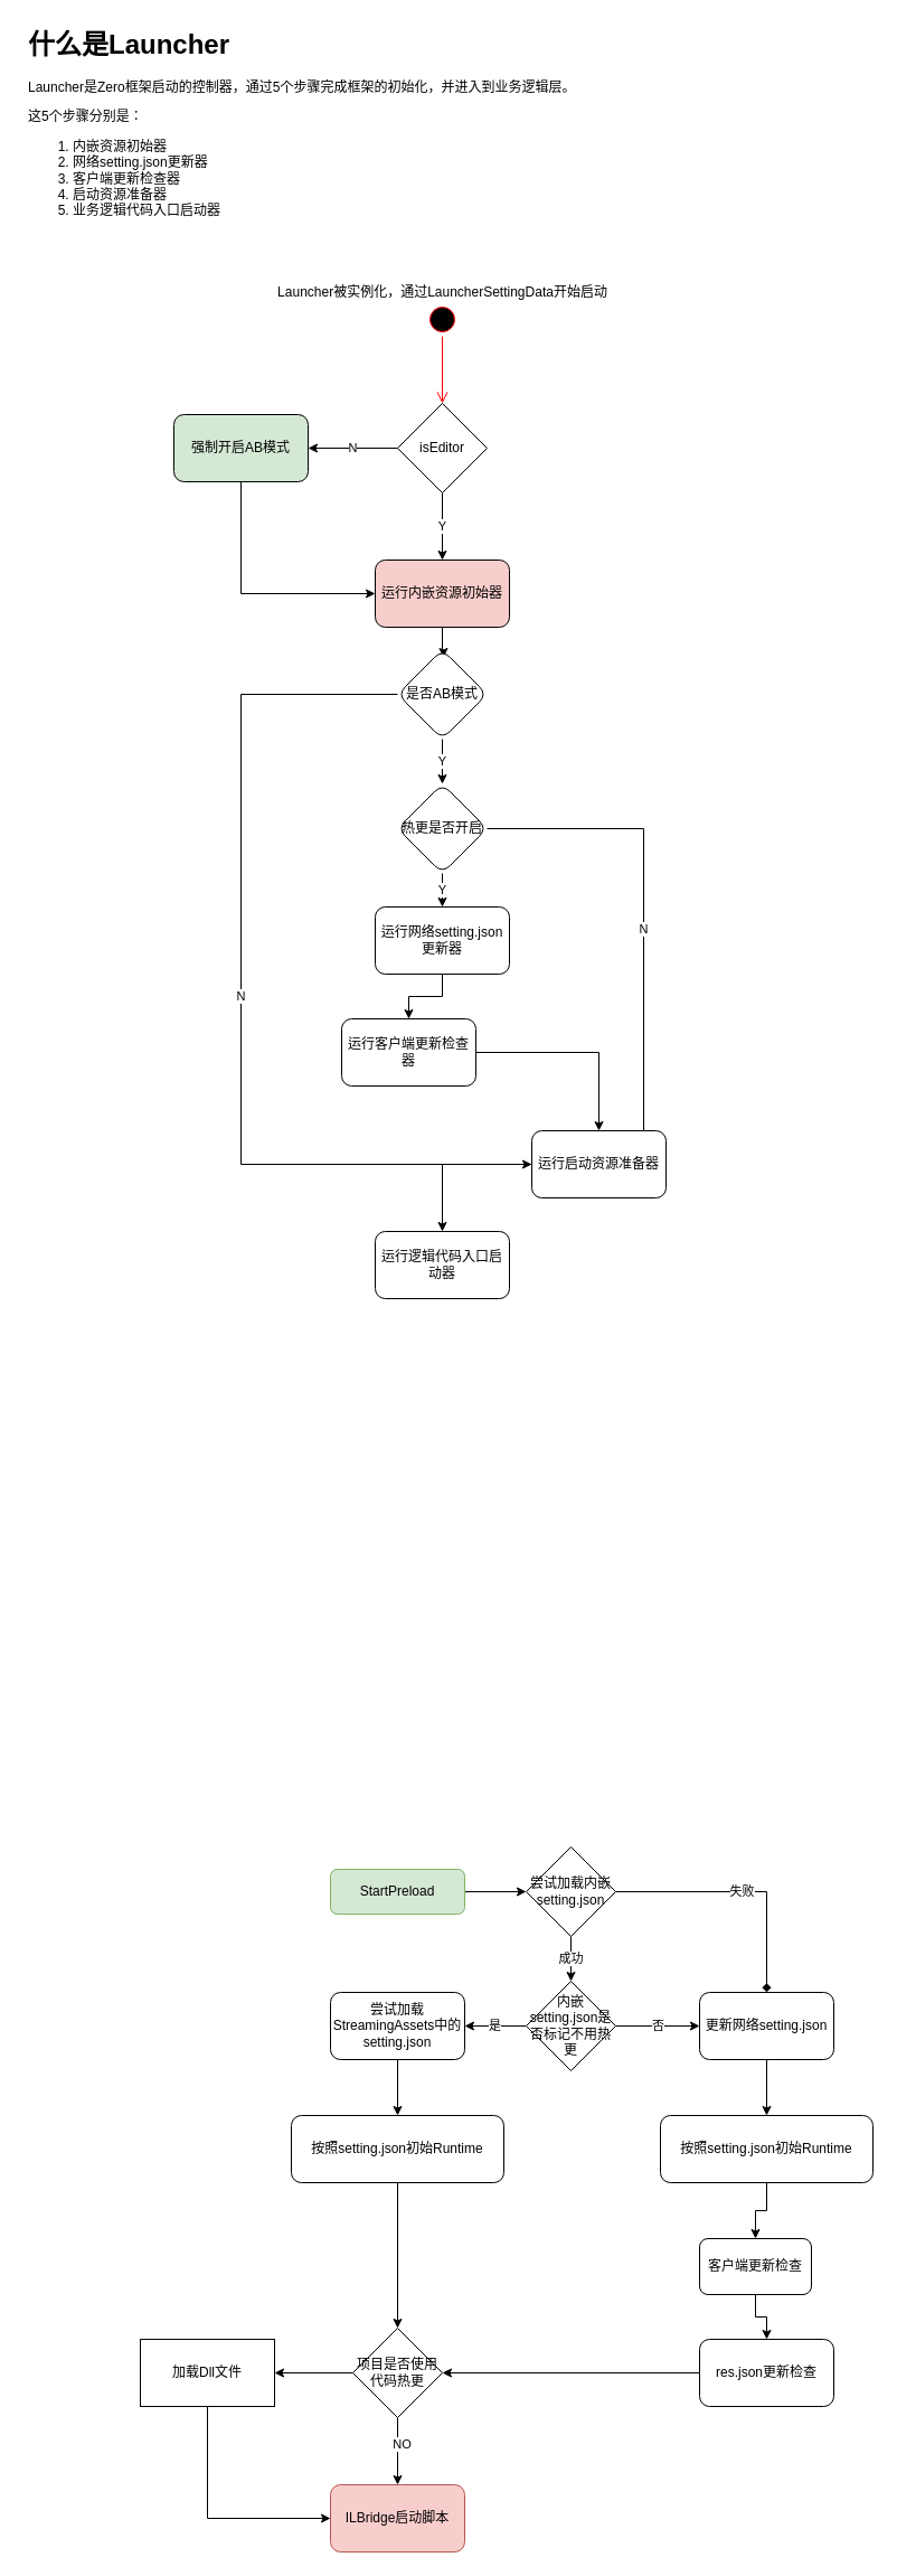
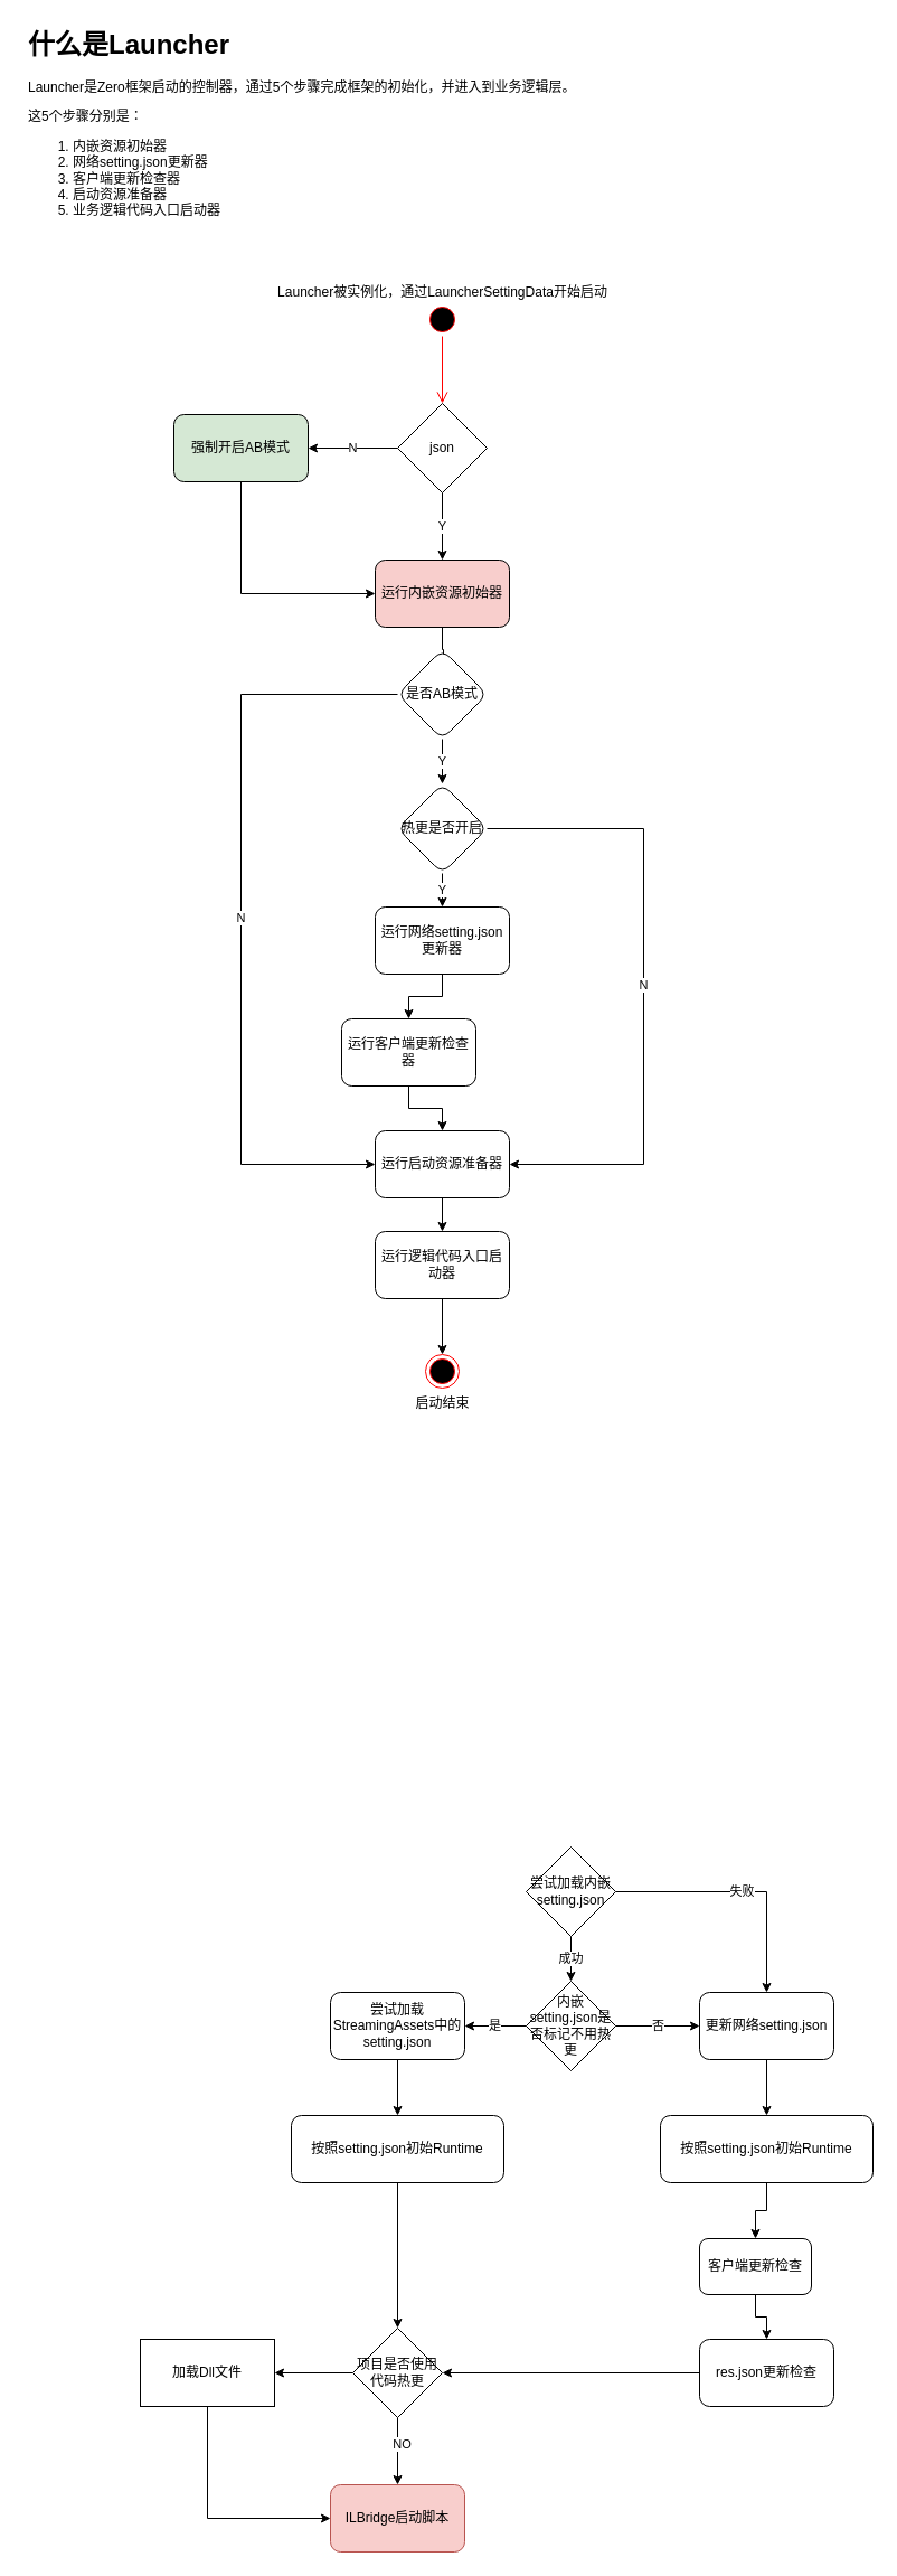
  <mxCell id="0" />
  <mxCell id="1" parent="0" />
- <mxCell id="2" value="" style="edgeStyle=orthogonalEdgeStyle;rounded=0;orthogonalLoop=1;jettySize=auto;html=1;entryX=0;entryY=0.5;entryDx=0;entryDy=0;" parent="1" source="3" target="8" edge="1"><mxGeometry relative="1" as="geometry" /></mxCell>
- <mxCell id="3" value="StartPreload" style="rounded=1;whiteSpace=wrap;html=1;fontSize=12;glass=0;strokeWidth=1;shadow=0;fillColor=#d5e8d4;strokeColor=#82b366;" parent="1" vertex="1"><mxGeometry x="295" y="1670" width="120" height="40" as="geometry" /></mxCell>
  <mxCell id="4" style="edgeStyle=orthogonalEdgeStyle;rounded=0;orthogonalLoop=1;jettySize=auto;html=1;exitX=0.5;exitY=1;exitDx=0;exitDy=0;entryX=0.5;entryY=0;entryDx=0;entryDy=0;" parent="1" source="5" target="15" edge="1"><mxGeometry relative="1" as="geometry" /></mxCell>
  <mxCell id="5" value="尝试加载StreamingAssets中的setting.json" style="whiteSpace=wrap;html=1;rounded=1;glass=0;strokeWidth=1;shadow=0;" parent="1" vertex="1"><mxGeometry x="295" y="1780" width="120" height="60" as="geometry" /></mxCell>
- <mxCell id="6" value="失败" style="edgeStyle=orthogonalEdgeStyle;rounded=0;orthogonalLoop=1;jettySize=auto;html=1;entryX=0.5;entryY=0;entryDx=0;entryDy=0;endArrow=diamond;" parent="1" source="8" target="10" edge="1"><mxGeometry relative="1" as="geometry"><mxPoint x="644" y="1690" as="targetPoint" /></mxGeometry></mxCell>
+ <mxCell id="6" value="失败" style="edgeStyle=orthogonalEdgeStyle;rounded=0;orthogonalLoop=1;jettySize=auto;html=1;entryX=0.5;entryY=0;entryDx=0;entryDy=0;" parent="1" source="8" target="10" edge="1"><mxGeometry relative="1" as="geometry"><mxPoint x="644" y="1690" as="targetPoint" /></mxGeometry></mxCell>
  <mxCell id="7" value="成功" style="edgeStyle=orthogonalEdgeStyle;rounded=0;orthogonalLoop=1;jettySize=auto;html=1;entryX=0.5;entryY=0;entryDx=0;entryDy=0;" parent="1" source="8" target="13" edge="1"><mxGeometry relative="1" as="geometry"><mxPoint x="510" y="1820" as="targetPoint" /></mxGeometry></mxCell>
  <mxCell id="8" value="尝试加载内嵌setting.json" style="rhombus;whiteSpace=wrap;html=1;" parent="1" vertex="1"><mxGeometry x="470" y="1650" width="80" height="80" as="geometry" /></mxCell>
  <mxCell id="9" style="edgeStyle=orthogonalEdgeStyle;rounded=0;orthogonalLoop=1;jettySize=auto;html=1;exitX=0.5;exitY=1;exitDx=0;exitDy=0;entryX=0.5;entryY=0;entryDx=0;entryDy=0;" parent="1" source="10" target="17" edge="1"><mxGeometry relative="1" as="geometry" /></mxCell>
  <mxCell id="10" value="更新网络setting.json" style="rounded=1;whiteSpace=wrap;html=1;" parent="1" vertex="1"><mxGeometry x="625" y="1780" width="120" height="60" as="geometry" /></mxCell>
  <mxCell id="11" value="是" style="edgeStyle=orthogonalEdgeStyle;rounded=0;orthogonalLoop=1;jettySize=auto;html=1;entryX=1;entryY=0.5;entryDx=0;entryDy=0;" parent="1" source="13" target="5" edge="1"><mxGeometry relative="1" as="geometry"><mxPoint x="510" y="1980" as="targetPoint" /></mxGeometry></mxCell>
  <mxCell id="12" value="否" style="edgeStyle=orthogonalEdgeStyle;rounded=0;orthogonalLoop=1;jettySize=auto;html=1;exitX=1;exitY=0.5;exitDx=0;exitDy=0;entryX=0;entryY=0.5;entryDx=0;entryDy=0;" parent="1" source="13" target="10" edge="1"><mxGeometry relative="1" as="geometry" /></mxCell>
  <mxCell id="13" value="内嵌setting.json是否标记不用热更" style="rhombus;whiteSpace=wrap;html=1;" parent="1" vertex="1"><mxGeometry x="470" y="1770" width="80" height="80" as="geometry" /></mxCell>
  <mxCell id="14" style="edgeStyle=orthogonalEdgeStyle;rounded=0;orthogonalLoop=1;jettySize=auto;html=1;exitX=0.5;exitY=1;exitDx=0;exitDy=0;entryX=0.5;entryY=0;entryDx=0;entryDy=0;" parent="1" source="15" target="25" edge="1"><mxGeometry relative="1" as="geometry"><mxPoint x="630" y="2460" as="targetPoint" /></mxGeometry></mxCell>
  <mxCell id="15" value="按照setting.json初始Runtime" style="rounded=1;whiteSpace=wrap;html=1;" parent="1" vertex="1"><mxGeometry x="260" y="1890" width="190" height="60" as="geometry" /></mxCell>
  <mxCell id="16" value="" style="edgeStyle=orthogonalEdgeStyle;rounded=0;orthogonalLoop=1;jettySize=auto;html=1;" parent="1" source="17" target="19" edge="1"><mxGeometry relative="1" as="geometry" /></mxCell>
  <mxCell id="17" value="按照setting.json初始Runtime" style="rounded=1;whiteSpace=wrap;html=1;" parent="1" vertex="1"><mxGeometry x="590" y="1890" width="190" height="60" as="geometry" /></mxCell>
  <mxCell id="18" value="" style="edgeStyle=orthogonalEdgeStyle;rounded=0;orthogonalLoop=1;jettySize=auto;html=1;" parent="1" source="19" target="21" edge="1"><mxGeometry relative="1" as="geometry" /></mxCell>
  <mxCell id="19" value="客户端更新检查" style="whiteSpace=wrap;html=1;rounded=1;" parent="1" vertex="1"><mxGeometry x="625" y="2000" width="100" height="50" as="geometry" /></mxCell>
  <mxCell id="20" value="" style="edgeStyle=orthogonalEdgeStyle;rounded=0;orthogonalLoop=1;jettySize=auto;html=1;entryX=1;entryY=0.5;entryDx=0;entryDy=0;" parent="1" source="21" target="25" edge="1"><mxGeometry relative="1" as="geometry"><mxPoint x="630" y="2210" as="targetPoint" /></mxGeometry></mxCell>
  <mxCell id="21" value="res.json更新检查" style="whiteSpace=wrap;html=1;rounded=1;" parent="1" vertex="1"><mxGeometry x="625" y="2090" width="120" height="60" as="geometry" /></mxCell>
  <mxCell id="22" style="edgeStyle=orthogonalEdgeStyle;rounded=0;orthogonalLoop=1;jettySize=auto;html=1;exitX=0.5;exitY=1;exitDx=0;exitDy=0;entryX=0.5;entryY=0;entryDx=0;entryDy=0;" parent="1" source="25" target="26" edge="1"><mxGeometry relative="1" as="geometry" /></mxCell>
  <mxCell id="23" value="NO" style="edgeLabel;html=1;align=center;verticalAlign=middle;resizable=0;points=[];" parent="22" vertex="1" connectable="0"><mxGeometry x="-0.218" y="3" relative="1" as="geometry"><mxPoint as="offset" /></mxGeometry></mxCell>
  <mxCell id="24" value="" style="edgeStyle=orthogonalEdgeStyle;rounded=0;orthogonalLoop=1;jettySize=auto;html=1;" parent="1" source="25" target="28" edge="1"><mxGeometry relative="1" as="geometry" /></mxCell>
  <mxCell id="25" value="项目是否使用代码热更" style="rhombus;whiteSpace=wrap;html=1;" parent="1" vertex="1"><mxGeometry x="315" y="2080" width="80" height="80" as="geometry" /></mxCell>
  <mxCell id="26" value="ILBridge启动脚本" style="rounded=1;whiteSpace=wrap;html=1;fillColor=#f8cecc;strokeColor=#b85450;" parent="1" vertex="1"><mxGeometry x="295" y="2220" width="120" height="60" as="geometry" /></mxCell>
  <mxCell id="27" style="edgeStyle=orthogonalEdgeStyle;rounded=0;orthogonalLoop=1;jettySize=auto;html=1;exitX=0.5;exitY=1;exitDx=0;exitDy=0;entryX=0;entryY=0.5;entryDx=0;entryDy=0;" parent="1" source="28" target="26" edge="1"><mxGeometry relative="1" as="geometry" /></mxCell>
  <mxCell id="28" value="加载Dll文件" style="whiteSpace=wrap;html=1;" parent="1" vertex="1"><mxGeometry x="125" y="2090" width="120" height="60" as="geometry" /></mxCell>
  <mxCell id="29" value="&lt;h1&gt;什么是Launcher&lt;/h1&gt;&lt;p&gt;Launcher是Zero框架启动的控制器，通过5个步骤完成框架的初始化，并进入到业务逻辑层。&lt;/p&gt;&lt;p&gt;这5个步骤分别是：&lt;/p&gt;&lt;p&gt;&lt;/p&gt;&lt;ol&gt;&lt;li&gt;内嵌资源初始器&lt;/li&gt;&lt;li&gt;网络setting.json更新器&lt;/li&gt;&lt;li&gt;客户端更新检查器&lt;/li&gt;&lt;li&gt;启动资源准备器&lt;/li&gt;&lt;li&gt;业务逻辑代码入口启动器&lt;/li&gt;&lt;/ol&gt;&lt;p&gt;&lt;/p&gt;" style="text;html=1;strokeColor=none;fillColor=none;spacing=5;spacingTop=-20;whiteSpace=wrap;overflow=hidden;rounded=0;" parent="1" vertex="1"><mxGeometry x="20" y="20" width="515" height="220" as="geometry" /></mxCell>
  <mxCell id="30" value="Launcher被实例化，通过LauncherSettingData开始启动" style="ellipse;html=1;shape=startState;fillColor=#000000;strokeColor=#ff0000;labelPosition=center;verticalLabelPosition=top;align=center;verticalAlign=bottom;" vertex="1" parent="1"><mxGeometry x="380" y="270" width="30" height="30" as="geometry" /></mxCell>
  <mxCell id="31" value="" style="edgeStyle=orthogonalEdgeStyle;html=1;verticalAlign=bottom;endArrow=open;endSize=8;strokeColor=#ff0000;rounded=0;entryX=0.5;entryY=0;entryDx=0;entryDy=0;" edge="1" source="30" parent="1" target="34"><mxGeometry relative="1" as="geometry"><mxPoint x="395" y="360" as="targetPoint" /></mxGeometry></mxCell>
  <mxCell id="32" value="N" style="edgeStyle=orthogonalEdgeStyle;rounded=0;orthogonalLoop=1;jettySize=auto;html=1;exitX=0;exitY=0.5;exitDx=0;exitDy=0;entryX=1;entryY=0.5;entryDx=0;entryDy=0;" edge="1" parent="1" source="34" target="35"><mxGeometry relative="1" as="geometry" /></mxCell>
  <mxCell id="33" value="Y" style="edgeStyle=orthogonalEdgeStyle;rounded=0;orthogonalLoop=1;jettySize=auto;html=1;" edge="1" parent="1" source="34" target="37"><mxGeometry relative="1" as="geometry" /></mxCell>
- <mxCell id="34" value="isEditor" style="rhombus;whiteSpace=wrap;html=1;labelPosition=center;verticalLabelPosition=middle;align=center;verticalAlign=middle;" vertex="1" parent="1"><mxGeometry x="355" y="360" width="80" height="80" as="geometry" /></mxCell>
+ <mxCell id="34" value="json" style="rhombus;whiteSpace=wrap;html=1;labelPosition=center;verticalLabelPosition=middle;align=center;verticalAlign=middle;" vertex="1" parent="1"><mxGeometry x="355" y="360" width="80" height="80" as="geometry" /></mxCell>
  <mxCell id="35" value="强制开启AB模式" style="rounded=1;whiteSpace=wrap;html=1;fillColor=#d5e8d4;" vertex="1" parent="1"><mxGeometry x="155" y="370" width="120" height="60" as="geometry" /></mxCell>
- <mxCell id="36" value="" style="edgeStyle=orthogonalEdgeStyle;rounded=0;orthogonalLoop=1;jettySize=auto;html=1;entryX=0.513;entryY=0.088;entryDx=0;entryDy=0;entryPerimeter=0;" edge="1" parent="1" source="37" target="46"><mxGeometry relative="1" as="geometry" /></mxCell>
+ <mxCell id="36" value="" style="edgeStyle=orthogonalEdgeStyle;rounded=0;orthogonalLoop=1;jettySize=auto;html=1;entryX=0.513;entryY=0.088;entryDx=0;entryDy=0;entryPerimeter=0;endArrow=none;" edge="1" parent="1" source="37" target="46"><mxGeometry relative="1" as="geometry" /></mxCell>
  <mxCell id="37" value="运行内嵌资源初始器" style="rounded=1;whiteSpace=wrap;html=1;fillColor=#f8cecc;" vertex="1" parent="1"><mxGeometry x="335" y="500" width="120" height="60" as="geometry" /></mxCell>
  <mxCell id="38" style="edgeStyle=orthogonalEdgeStyle;rounded=0;orthogonalLoop=1;jettySize=auto;html=1;exitX=0.5;exitY=1;exitDx=0;exitDy=0;entryX=0;entryY=0.5;entryDx=0;entryDy=0;" edge="1" parent="1" source="35" target="37"><mxGeometry relative="1" as="geometry" /></mxCell>
  <mxCell id="39" value="N" style="edgeStyle=orthogonalEdgeStyle;rounded=0;orthogonalLoop=1;jettySize=auto;html=1;entryX=1;entryY=0.5;entryDx=0;entryDy=0;" edge="1" parent="1" source="41" target="48"><mxGeometry relative="1" as="geometry"><mxPoint x="540" y="740" as="targetPoint" /><Array as="points"><mxPoint x="575" y="740" /><mxPoint x="575" y="1040" /></Array></mxGeometry></mxCell>
  <mxCell id="40" value="Y" style="edgeStyle=orthogonalEdgeStyle;rounded=0;orthogonalLoop=1;jettySize=auto;html=1;" edge="1" parent="1" source="41" target="43"><mxGeometry relative="1" as="geometry" /></mxCell>
  <mxCell id="41" value="热更是否开启" style="rhombus;whiteSpace=wrap;html=1;rounded=1;" vertex="1" parent="1"><mxGeometry x="355" y="700" width="80" height="80" as="geometry" /></mxCell>
  <mxCell id="42" value="" style="edgeStyle=orthogonalEdgeStyle;rounded=0;orthogonalLoop=1;jettySize=auto;html=1;" edge="1" parent="1" source="43" target="50"><mxGeometry relative="1" as="geometry" /></mxCell>
  <mxCell id="43" value="&lt;span style=&quot;background-color: transparent; color: light-dark(rgb(0, 0, 0), rgb(255, 255, 255)); text-align: left;&quot;&gt;运行网络setting.json更新器&lt;/span&gt;" style="rounded=1;whiteSpace=wrap;html=1;" vertex="1" parent="1"><mxGeometry x="335" y="810" width="120" height="60" as="geometry" /></mxCell>
  <mxCell id="44" value="Y" style="edgeStyle=orthogonalEdgeStyle;rounded=0;orthogonalLoop=1;jettySize=auto;html=1;" edge="1" parent="1" source="46" target="41"><mxGeometry relative="1" as="geometry" /></mxCell>
  <mxCell id="45" value="N" style="edgeStyle=orthogonalEdgeStyle;rounded=0;orthogonalLoop=1;jettySize=auto;html=1;entryX=0;entryY=0.5;entryDx=0;entryDy=0;" edge="1" parent="1" source="46" target="48"><mxGeometry relative="1" as="geometry"><Array as="points"><mxPoint x="215" y="620" /><mxPoint x="215" y="1040" /></Array></mxGeometry></mxCell>
  <mxCell id="46" value="是否AB模式" style="rhombus;whiteSpace=wrap;html=1;rounded=1;" vertex="1" parent="1"><mxGeometry x="355" y="580" width="80" height="80" as="geometry" /></mxCell>
  <mxCell id="47" value="" style="edgeStyle=orthogonalEdgeStyle;rounded=0;orthogonalLoop=1;jettySize=auto;html=1;" edge="1" parent="1" source="48" target="52"><mxGeometry relative="1" as="geometry" /></mxCell>
- <mxCell id="48" value="运行启动资源准备器" style="rounded=1;whiteSpace=wrap;html=1;" vertex="1" parent="1"><mxGeometry x="475" y="1010" width="120" height="60" as="geometry" /></mxCell>
+ <mxCell id="48" value="运行启动资源准备器" style="rounded=1;whiteSpace=wrap;html=1;" vertex="1" parent="1"><mxGeometry x="335" y="1010" width="120" height="60" as="geometry" /></mxCell>
  <mxCell id="49" value="" style="edgeStyle=orthogonalEdgeStyle;rounded=0;orthogonalLoop=1;jettySize=auto;html=1;" edge="1" parent="1" source="50" target="48"><mxGeometry relative="1" as="geometry" /></mxCell>
  <mxCell id="50" value="运行客户端更新检查器" style="whiteSpace=wrap;html=1;rounded=1;" vertex="1" parent="1"><mxGeometry x="305" y="910" width="120" height="60" as="geometry" /></mxCell>
+ <mxCell id="51" value="" style="edgeStyle=orthogonalEdgeStyle;rounded=0;orthogonalLoop=1;jettySize=auto;html=1;" edge="1" parent="1" source="52" target="53"><mxGeometry relative="1" as="geometry" /></mxCell>
  <mxCell id="52" value="&lt;span style=&quot;text-align: left;&quot;&gt;运行逻辑代码入口启动器&lt;/span&gt;" style="whiteSpace=wrap;html=1;rounded=1;" vertex="1" parent="1"><mxGeometry x="335" y="1100" width="120" height="60" as="geometry" /></mxCell>
+ <mxCell id="53" value="启动结束" style="ellipse;html=1;shape=endState;fillColor=#000000;strokeColor=#ff0000;labelPosition=center;verticalLabelPosition=bottom;align=center;verticalAlign=top;" vertex="1" parent="1"><mxGeometry x="380" y="1210" width="30" height="30" as="geometry" /></mxCell>
